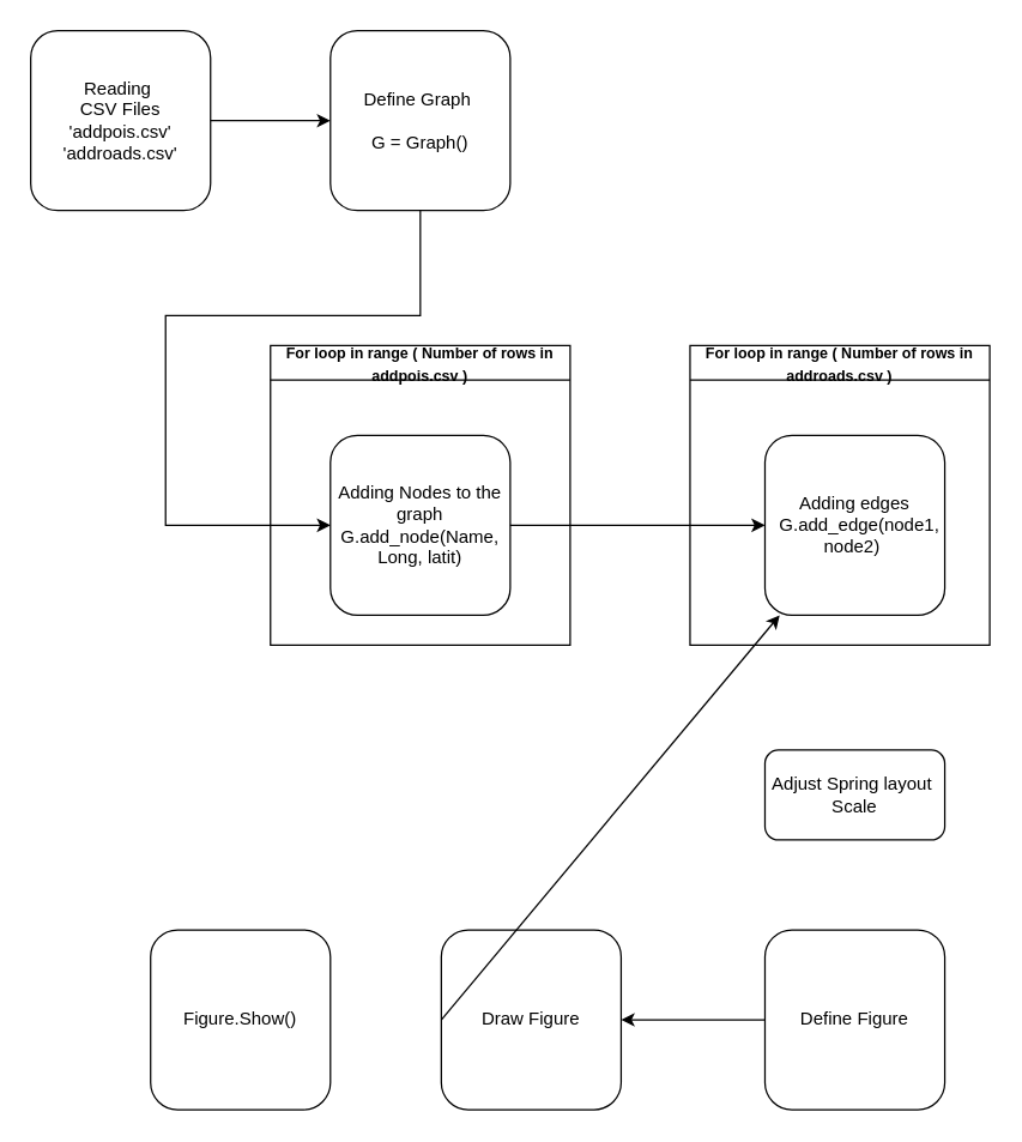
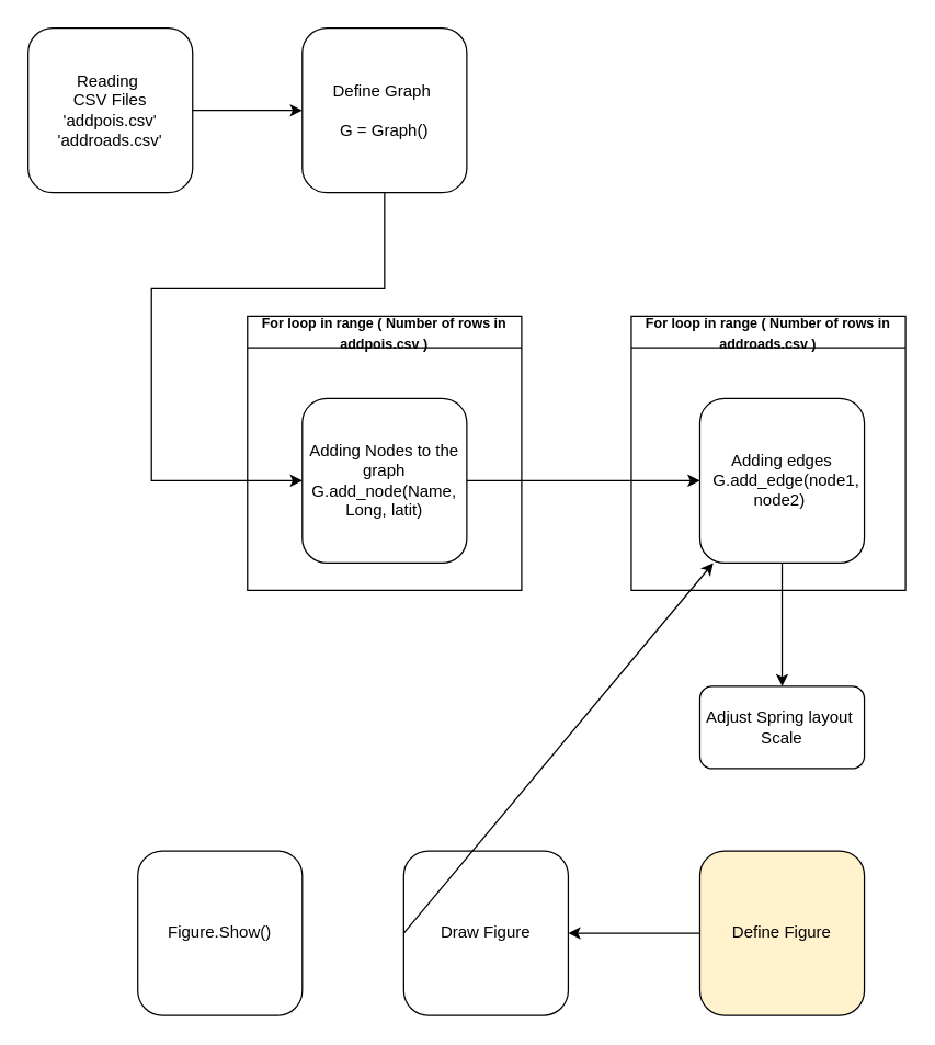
  <mxCell id="0" />
  <mxCell id="1" parent="0" />
  <mxCell id="2" value="Reading&amp;nbsp;&lt;br&gt;CSV Files&lt;br&gt;'addpois.csv'&lt;br&gt;'addroads.csv'" style="rounded=1;whiteSpace=wrap;html=1;fontSize=12;glass=0;strokeWidth=1;shadow=0;" vertex="1" parent="1"><mxGeometry x="20" y="20" width="120" height="120" as="geometry" /></mxCell>
  <mxCell id="3" value="Define Graph&amp;nbsp;&lt;br&gt;&lt;br&gt;G = Graph()" style="rounded=1;whiteSpace=wrap;html=1;fontSize=12;glass=0;strokeWidth=1;shadow=0;" vertex="1" parent="1"><mxGeometry x="220" y="20" width="120" height="120" as="geometry" /></mxCell>
  <mxCell id="4" value="Adding Nodes to the graph&lt;br&gt;G.add_node(Name, Long, latit)" style="rounded=1;whiteSpace=wrap;html=1;fontSize=12;glass=0;strokeWidth=1;shadow=0;" vertex="1" parent="1"><mxGeometry x="220" y="290" width="120" height="120" as="geometry" /></mxCell>
  <mxCell id="5" value="Adding edges&lt;br&gt;&amp;nbsp;&amp;nbsp;G.add_edge(node1, node2)&amp;nbsp;" style="rounded=1;whiteSpace=wrap;html=1;fontSize=12;glass=0;strokeWidth=1;shadow=0;" vertex="1" parent="1"><mxGeometry x="510" y="290" width="120" height="120" as="geometry" /></mxCell>
  <mxCell id="6" value="" style="endArrow=classic;html=1;rounded=0;" edge="1" parent="1" source="2" target="3"><mxGeometry width="50" height="50" relative="1" as="geometry"><mxPoint x="330" y="270" as="sourcePoint" /><mxPoint x="380" y="220" as="targetPoint" /></mxGeometry></mxCell>
  <mxCell id="7" value="" style="endArrow=classic;html=1;rounded=0;" edge="1" parent="1" source="3" target="4"><mxGeometry width="50" height="50" relative="1" as="geometry"><mxPoint x="270" y="170" as="sourcePoint" /><mxPoint x="320" y="120" as="targetPoint" /><Array as="points"><mxPoint x="280" y="210" /><mxPoint x="110" y="210" /><mxPoint x="110" y="280" /><mxPoint x="110" y="350" /><mxPoint x="180" y="350" /></Array></mxGeometry></mxCell>
  <mxCell id="8" value="" style="endArrow=classic;html=1;rounded=0;exitX=1;exitY=0.5;exitDx=0;exitDy=0;entryX=0;entryY=0.5;entryDx=0;entryDy=0;" edge="1" parent="1" source="4" target="5"><mxGeometry width="50" height="50" relative="1" as="geometry"><mxPoint x="330" y="270" as="sourcePoint" /><mxPoint x="380" y="220" as="targetPoint" /></mxGeometry></mxCell>
  <mxCell id="9" value="&lt;font style=&quot;font-size: 10px;&quot;&gt;For loop in range ( Number of rows in addpois.csv )&lt;/font&gt;" style="swimlane;whiteSpace=wrap;html=1;" vertex="1" parent="1"><mxGeometry x="180" y="230" width="200" height="200" as="geometry" /></mxCell>
  <mxCell id="10" value="&lt;font style=&quot;font-size: 10px;&quot;&gt;For loop in range ( Number of rows in addroads.csv )&lt;/font&gt;" style="swimlane;whiteSpace=wrap;html=1;" vertex="1" parent="1"><mxGeometry x="460" y="230" width="200" height="200" as="geometry" /></mxCell>
- <mxCell id="11" value="Define Figure" style="rounded=1;whiteSpace=wrap;html=1;fontSize=12;glass=0;strokeWidth=1;shadow=0;" vertex="1" parent="1"><mxGeometry x="510" y="620" width="120" height="120" as="geometry" /></mxCell>
+ <mxCell id="11" value="Define Figure" style="rounded=1;whiteSpace=wrap;html=1;fontSize=12;glass=0;strokeWidth=1;shadow=0;fillColor=#fff2cc;" vertex="1" parent="1"><mxGeometry x="510" y="620" width="120" height="120" as="geometry" /></mxCell>
  <mxCell id="12" value="Draw Figure" style="rounded=1;whiteSpace=wrap;html=1;fontSize=12;glass=0;strokeWidth=1;shadow=0;" vertex="1" parent="1"><mxGeometry x="294" y="620" width="120" height="120" as="geometry" /></mxCell>
  <mxCell id="13" value="Figure.Show()" style="rounded=1;whiteSpace=wrap;html=1;fontSize=12;glass=0;strokeWidth=1;shadow=0;" vertex="1" parent="1"><mxGeometry x="100" y="620" width="120" height="120" as="geometry" /></mxCell>
+ <mxCell id="14" value="" style="endArrow=classic;html=1;rounded=0;exitX=0.5;exitY=1;exitDx=0;exitDy=0;entryX=0.5;entryY=0;entryDx=0;entryDy=0;" edge="1" parent="1" source="5" target="17"><mxGeometry width="50" height="50" relative="1" as="geometry"><mxPoint x="510" y="530" as="sourcePoint" /><mxPoint x="570" y="490" as="targetPoint" /></mxGeometry></mxCell>
  <mxCell id="15" value="" style="endArrow=classic;html=1;rounded=0;exitX=0;exitY=0.5;exitDx=0;exitDy=0;entryX=1;entryY=0.5;entryDx=0;entryDy=0;" edge="1" parent="1" source="11" target="12"><mxGeometry width="50" height="50" relative="1" as="geometry"><mxPoint x="510" y="530" as="sourcePoint" /><mxPoint x="560" y="480" as="targetPoint" /></mxGeometry></mxCell>
  <mxCell id="16" value="" style="endArrow=classic;html=1;rounded=0;exitX=0;exitY=0.5;exitDx=0;exitDy=0;" edge="1" parent="1" source="12" target="5"><mxGeometry width="50" height="50" relative="1" as="geometry"><mxPoint x="510" y="530" as="sourcePoint" /><mxPoint x="560" y="480" as="targetPoint" /></mxGeometry></mxCell>
  <mxCell id="17" value="Adjust Spring layout&amp;nbsp;&lt;br&gt;Scale" style="rounded=1;whiteSpace=wrap;html=1;fontSize=12;glass=0;strokeWidth=1;shadow=0;" vertex="1" parent="1"><mxGeometry x="510" y="500" width="120" height="60" as="geometry" /></mxCell>
